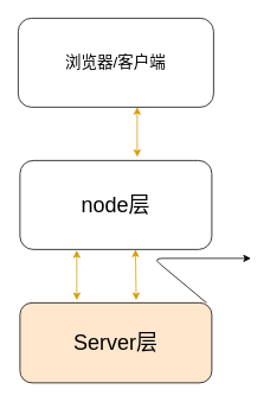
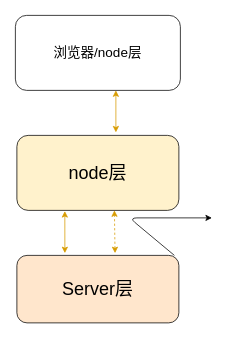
  <mxCell id="0" />
  <mxCell id="1" parent="0" />
- <mxCell id="2" value="&lt;font style=&quot;font-size: 18px&quot;&gt;浏览器/客户端&lt;/font&gt;" style="rounded=1;whiteSpace=wrap;html=1;" vertex="1" parent="1"><mxGeometry x="20" y="20" width="220" height="100" as="geometry" /></mxCell>
- <mxCell id="3" value="&lt;font style=&quot;font-size: 24px&quot;&gt;node层&lt;/font&gt;" style="rounded=1;whiteSpace=wrap;html=1;" vertex="1" parent="1"><mxGeometry x="22" y="180" width="216" height="100" as="geometry" /></mxCell>
+ <mxCell id="2" value="&lt;font style=&quot;font-size: 18px&quot;&gt;浏览器/node层&lt;/font&gt;" style="rounded=1;whiteSpace=wrap;html=1;" vertex="1" parent="1"><mxGeometry x="20" y="20" width="220" height="100" as="geometry" /></mxCell>
+ <mxCell id="3" value="&lt;font style=&quot;font-size: 24px&quot;&gt;node层&lt;/font&gt;" style="rounded=1;whiteSpace=wrap;html=1;fillColor=#fff2cc;" vertex="1" parent="1"><mxGeometry x="22" y="180" width="216" height="100" as="geometry" /></mxCell>
  <mxCell id="4" value="&lt;font style=&quot;font-size: 24px&quot;&gt;Server层&lt;/font&gt;" style="rounded=1;whiteSpace=wrap;html=1;fillColor=#ffe6cc;" vertex="1" parent="1"><mxGeometry x="22" y="340" width="216" height="90" as="geometry" /></mxCell>
  <mxCell id="5" value="" style="endArrow=classic;html=1;" edge="1" parent="1"><mxGeometry width="50" height="50" relative="1" as="geometry"><mxPoint x="232" y="340" as="sourcePoint" /><mxPoint x="282" y="290" as="targetPoint" /><Array as="points"><mxPoint x="172" y="290" /></Array></mxGeometry></mxCell>
  <mxCell id="6" value="" style="endArrow=classic;startArrow=classic;html=1;gradientColor=#ffa500;fillColor=#ffcd28;strokeColor=#d79b00;" edge="1" parent="1"><mxGeometry width="50" height="50" relative="1" as="geometry"><mxPoint x="154" y="176" as="sourcePoint" /><mxPoint x="154" y="120" as="targetPoint" /></mxGeometry></mxCell>
  <mxCell id="7" value="" style="endArrow=classic;startArrow=classic;html=1;entryX=0.296;entryY=1.01;entryDx=0;entryDy=0;entryPerimeter=0;gradientColor=#ffa500;fillColor=#ffcd28;strokeColor=#d79b00;" edge="1" parent="1" target="3"><mxGeometry width="50" height="50" relative="1" as="geometry"><mxPoint x="86" y="337" as="sourcePoint" /><mxPoint x="122" y="280" as="targetPoint" /></mxGeometry></mxCell>
- <mxCell id="8" value="" style="endArrow=classic;startArrow=classic;html=1;exitX=0.606;exitY=-0.033;exitDx=0;exitDy=0;exitPerimeter=0;entryX=0.602;entryY=1;entryDx=0;entryDy=0;entryPerimeter=0;gradientColor=#ffa500;fillColor=#ffcd28;strokeColor=#d79b00;" edge="1" parent="1" source="4" target="3"><mxGeometry width="50" height="50" relative="1" as="geometry"><mxPoint x="142" y="330" as="sourcePoint" /><mxPoint x="192" y="280" as="targetPoint" /></mxGeometry></mxCell>
+ <mxCell id="8" value="" style="endArrow=classic;startArrow=classic;html=1;exitX=0.606;exitY=-0.033;exitDx=0;exitDy=0;exitPerimeter=0;entryX=0.602;entryY=1;entryDx=0;entryDy=0;entryPerimeter=0;gradientColor=#ffa500;fillColor=#ffcd28;strokeColor=#d79b00;dashed=1;" edge="1" parent="1" source="4" target="3"><mxGeometry width="50" height="50" relative="1" as="geometry"><mxPoint x="142" y="330" as="sourcePoint" /><mxPoint x="192" y="280" as="targetPoint" /></mxGeometry></mxCell>
